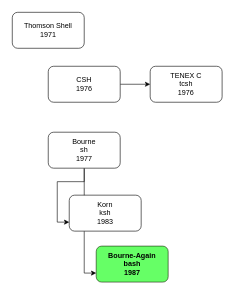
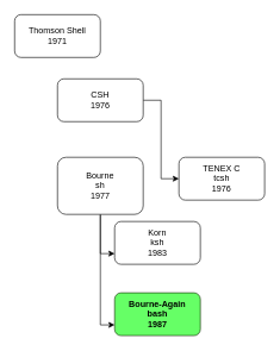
  <mxCell id="0" />
  <mxCell id="1" parent="0" />
  <mxCell id="2" value="Thomson Shell&lt;br&gt;1971" style="rounded=1;whiteSpace=wrap;html=1;" vertex="1" parent="1"><mxGeometry x="20" y="20" width="120" height="60" as="geometry" /></mxCell>
  <mxCell id="3" style="edgeStyle=orthogonalEdgeStyle;rounded=0;orthogonalLoop=1;jettySize=auto;html=1;entryX=0;entryY=0.5;entryDx=0;entryDy=0;" edge="1" parent="1" source="4" target="8"><mxGeometry relative="1" as="geometry" /></mxCell>
  <mxCell id="4" value="CSH &lt;br&gt;1976" style="rounded=1;whiteSpace=wrap;html=1;" vertex="1" parent="1"><mxGeometry x="80" y="110" width="120" height="60" as="geometry" /></mxCell>
  <mxCell id="5" style="edgeStyle=orthogonalEdgeStyle;rounded=0;orthogonalLoop=1;jettySize=auto;html=1;entryX=0;entryY=0.75;entryDx=0;entryDy=0;" edge="1" parent="1" source="7" target="9"><mxGeometry relative="1" as="geometry" /></mxCell>
  <mxCell id="6" style="edgeStyle=orthogonalEdgeStyle;rounded=0;orthogonalLoop=1;jettySize=auto;html=1;entryX=0;entryY=0.75;entryDx=0;entryDy=0;" edge="1" parent="1" source="7" target="10"><mxGeometry relative="1" as="geometry" /></mxCell>
- <mxCell id="7" value="Bourne&lt;br&gt;sh&lt;br&gt;1977" style="rounded=1;whiteSpace=wrap;html=1;" vertex="1" parent="1"><mxGeometry x="80" y="220" width="120" height="60" as="geometry" /></mxCell>
- <mxCell id="8" value="TENEX C&lt;br&gt;tcsh&lt;br&gt;1976" style="rounded=1;whiteSpace=wrap;html=1;" vertex="1" parent="1"><mxGeometry x="250" y="110" width="120" height="60" as="geometry" /></mxCell>
- <mxCell id="9" value="Korn&lt;br&gt;ksh&lt;br&gt;1983" style="rounded=1;whiteSpace=wrap;html=1;" vertex="1" parent="1"><mxGeometry x="115" y="325" width="120" height="60" as="geometry" /></mxCell>
+ <mxCell id="7" value="Bourne&lt;br&gt;sh&lt;br&gt;1977" style="rounded=1;whiteSpace=wrap;html=1;" vertex="1" parent="1"><mxGeometry x="80" y="220" width="120" height="80" as="geometry" /></mxCell>
+ <mxCell id="8" value="TENEX C&lt;br&gt;tcsh&lt;br&gt;1976" style="rounded=1;whiteSpace=wrap;html=1;" vertex="1" parent="1"><mxGeometry x="250" y="220" width="120" height="60" as="geometry" /></mxCell>
+ <mxCell id="9" value="Korn&lt;br&gt;ksh&lt;br&gt;1983" style="rounded=1;whiteSpace=wrap;html=1;" vertex="1" parent="1"><mxGeometry x="160" y="310" width="120" height="60" as="geometry" /></mxCell>
  <mxCell id="10" value="&lt;font color=&quot;#000000&quot;&gt;&lt;b&gt;Bourne-Again&lt;br&gt;bash&lt;br&gt;1987&lt;/b&gt;&lt;/font&gt;" style="rounded=1;whiteSpace=wrap;html=1;fillColor=#66FF66;strokeColor=#182B0A;" vertex="1" parent="1"><mxGeometry x="160" y="410" width="120" height="60" as="geometry" /></mxCell>
